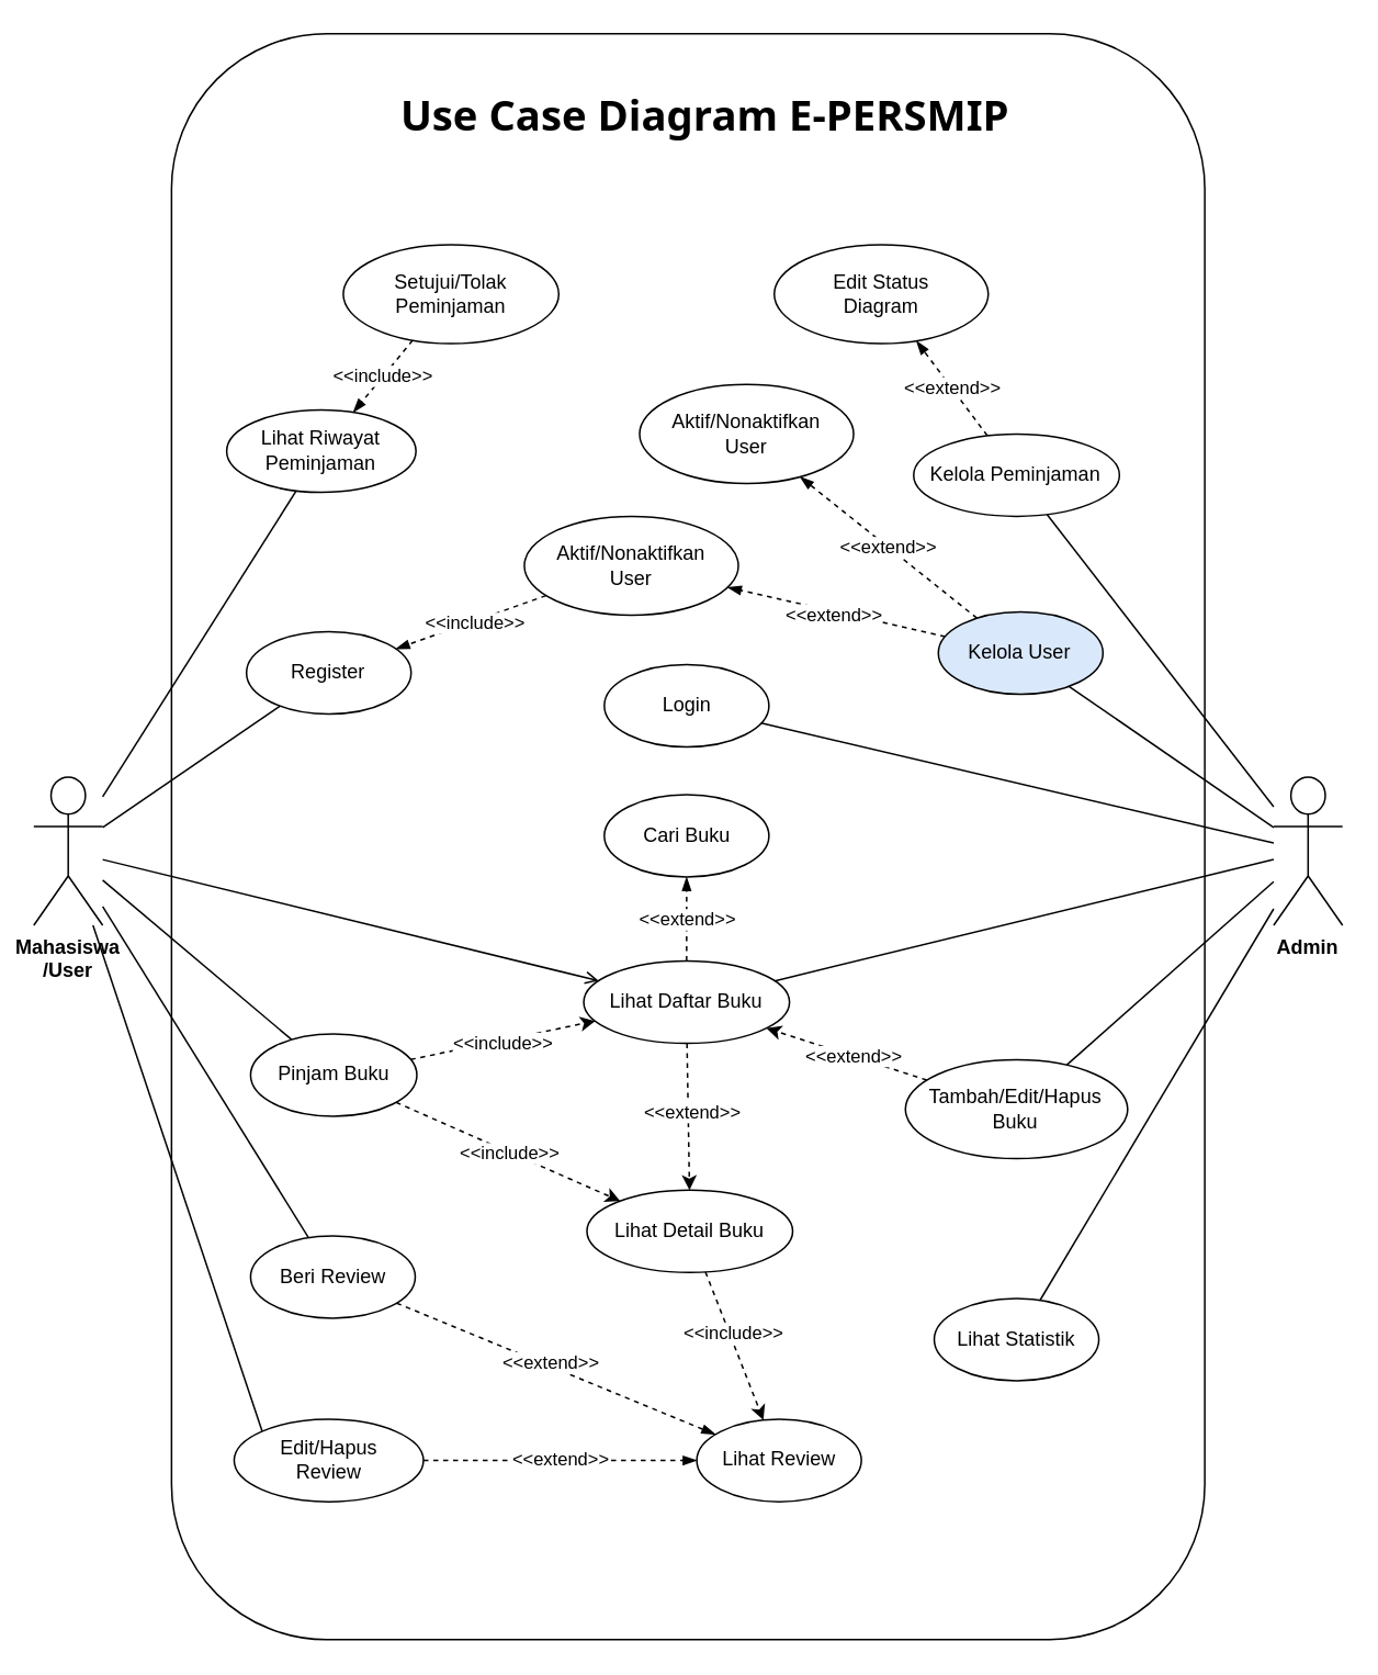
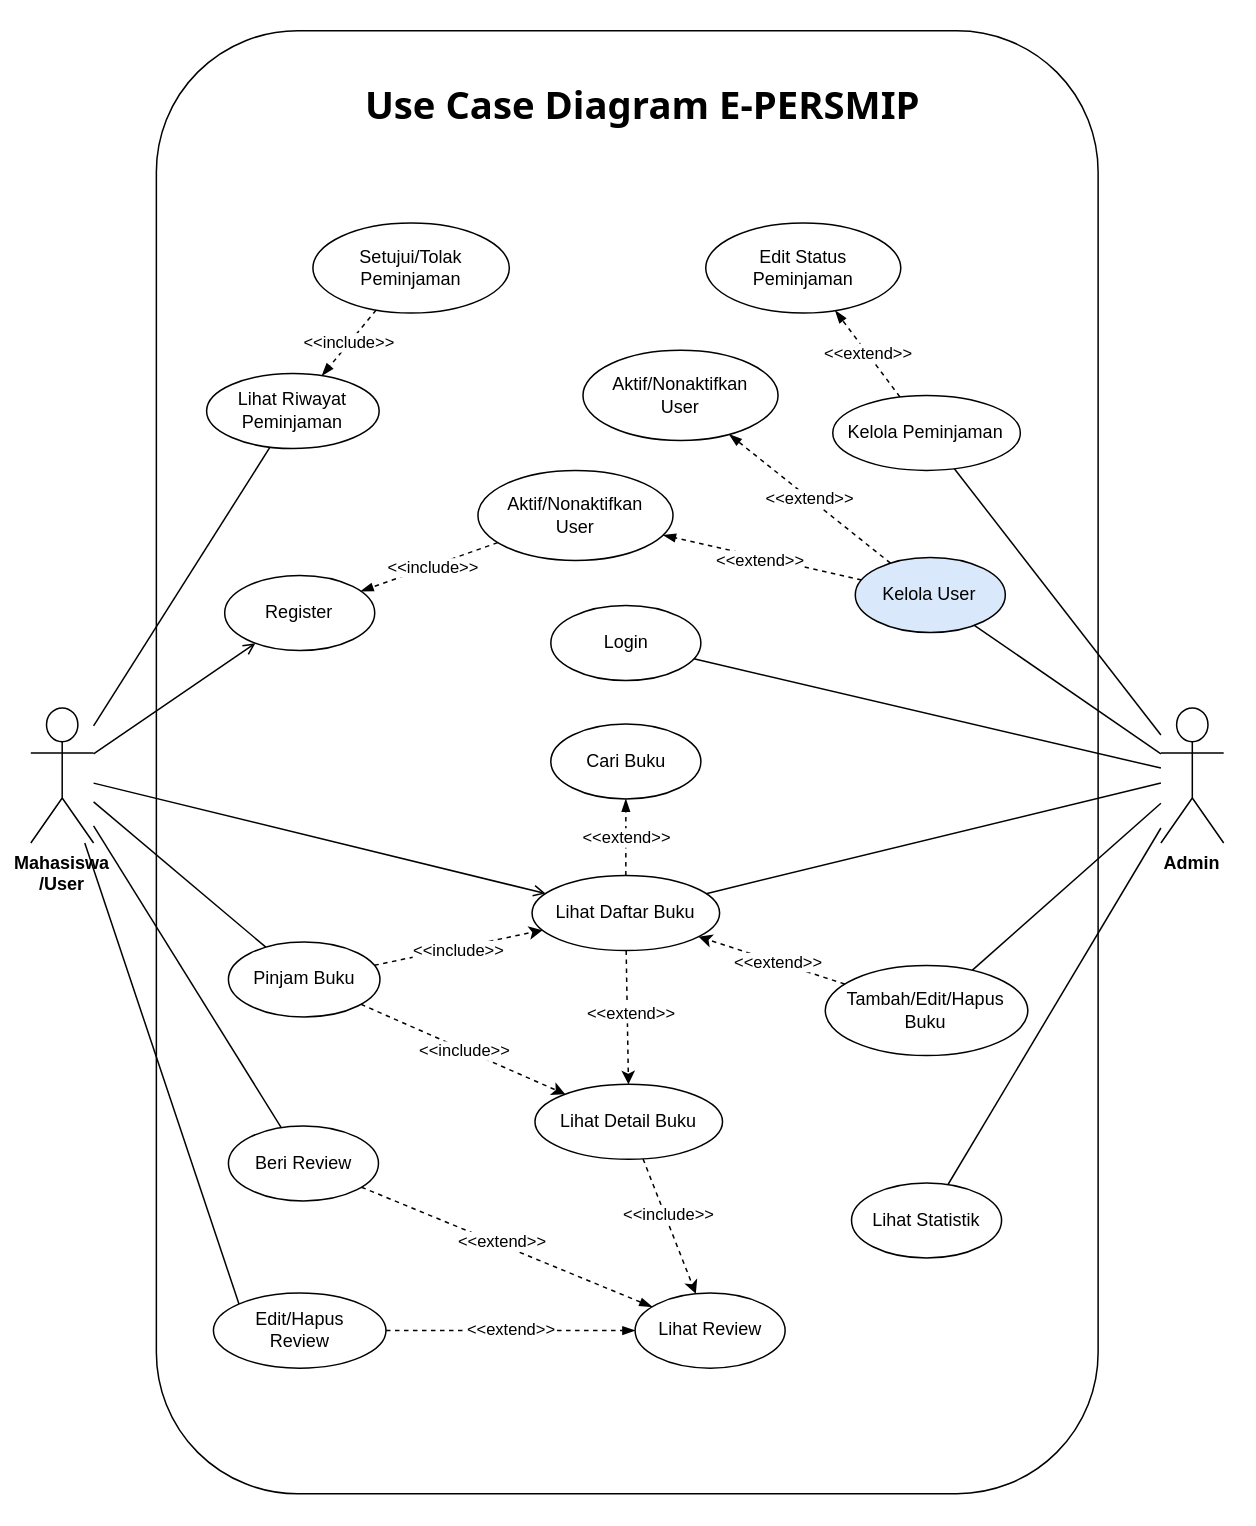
  <mxCell id="0" />
  <mxCell id="1" parent="0" />
  <mxCell id="2" value="" style="rounded=1;whiteSpace=wrap;html=1;fillColor=none;" vertex="1" parent="1"><mxGeometry x="103.684" y="20" width="627.632" height="975" as="geometry" /></mxCell>
  <mxCell id="3" style="rounded=0;orthogonalLoop=1;jettySize=auto;html=1;endArrow=none;startFill=0;" edge="1" parent="1" source="4" target="18"><mxGeometry relative="1" as="geometry" /></mxCell>
  <mxCell id="4" value="Admin" style="shape=umlActor;verticalLabelPosition=bottom;verticalAlign=top;fontStyle=1" vertex="1" parent="1"><mxGeometry x="773.158" y="471.286" width="41.842" height="90" as="geometry" /></mxCell>
  <mxCell id="5" value="Mahasiswa&#10;/User" style="shape=umlActor;verticalLabelPosition=bottom;verticalAlign=top;fontStyle=1;align=center;" vertex="1" parent="1"><mxGeometry x="20" y="471.286" width="41.842" height="90" as="geometry" /></mxCell>
  <mxCell id="6" style="rounded=0;orthogonalLoop=1;jettySize=auto;html=1;dashed=1;endArrow=blockThin;endFill=1;" edge="1" parent="1" source="8" target="56"><mxGeometry relative="1" as="geometry" /></mxCell>
  <mxCell id="7" value="&amp;lt;&amp;lt;extend&amp;gt;&amp;gt;" style="edgeLabel;html=1;align=center;verticalAlign=middle;resizable=0;points=[];" vertex="1" connectable="0" parent="6"><mxGeometry x="0.018" y="2" relative="1" as="geometry"><mxPoint as="offset" /></mxGeometry></mxCell>
  <mxCell id="8" value="Kelola User" style="ellipse;whiteSpace=wrap;html=1;fillColor=#dae8fc;" vertex="1" parent="1"><mxGeometry x="569.467" y="371" width="100" height="50" as="geometry" /></mxCell>
  <mxCell id="9" value="Kelola Peminjaman" style="ellipse;whiteSpace=wrap;html=1;" vertex="1" parent="1"><mxGeometry x="554.466" y="262.999" width="125" height="50" as="geometry" /></mxCell>
  <mxCell id="10" value="Lihat Statistik" style="ellipse;whiteSpace=wrap;html=1;" vertex="1" parent="1"><mxGeometry x="566.967" y="787.867" width="100" height="50" as="geometry" /></mxCell>
  <mxCell id="11" value="Setujui/Tolak Peminjaman" style="ellipse;whiteSpace=wrap;html=1;" vertex="1" parent="1"><mxGeometry x="207.999" y="148.143" width="130.903" height="60" as="geometry" /></mxCell>
- <mxCell id="12" value="Edit Status &lt;br&gt;Diagram" style="ellipse;whiteSpace=wrap;html=1;" vertex="1" parent="1"><mxGeometry x="469.803" y="148.143" width="130" height="60" as="geometry" /></mxCell>
+ <mxCell id="12" value="Edit Status &lt;br&gt;Peminjaman" style="ellipse;whiteSpace=wrap;html=1;" vertex="1" parent="1"><mxGeometry x="469.803" y="148.143" width="130" height="60" as="geometry" /></mxCell>
  <mxCell id="13" value="Aktif/Nonaktifkan &lt;br&gt;User" style="ellipse;whiteSpace=wrap;html=1;" vertex="1" parent="1"><mxGeometry x="388" y="233" width="130" height="60" as="geometry" /></mxCell>
  <mxCell id="14" value="Login" style="ellipse;whiteSpace=wrap;html=1;" vertex="1" parent="1"><mxGeometry x="366.567" y="402.997" width="100" height="50" as="geometry" /></mxCell>
  <mxCell id="15" value="Register" style="ellipse;whiteSpace=wrap;html=1;" vertex="1" parent="1"><mxGeometry x="149.209" y="383" width="100" height="50" as="geometry" /></mxCell>
  <mxCell id="16" style="rounded=0;orthogonalLoop=1;jettySize=auto;html=1;dashed=1;" edge="1" parent="1" source="18" target="48"><mxGeometry relative="1" as="geometry" /></mxCell>
  <mxCell id="17" value="&amp;lt;&amp;lt;extend&amp;gt;&amp;gt;" style="edgeLabel;html=1;align=center;verticalAlign=middle;resizable=0;points=[];" vertex="1" connectable="0" parent="16"><mxGeometry x="-0.069" y="2" relative="1" as="geometry"><mxPoint as="offset" /></mxGeometry></mxCell>
  <mxCell id="18" value="Lihat Daftar Buku" style="ellipse;whiteSpace=wrap;html=1;" vertex="1" parent="1"><mxGeometry x="354.065" y="582.999" width="125" height="50" as="geometry" /></mxCell>
  <mxCell id="19" value="Cari Buku" style="ellipse;whiteSpace=wrap;html=1;" vertex="1" parent="1"><mxGeometry x="366.567" y="482" width="100" height="50" as="geometry" /></mxCell>
  <mxCell id="20" style="rounded=0;orthogonalLoop=1;jettySize=auto;html=1;endArrow=none;startFill=0;" edge="1" parent="1" source="23" target="5"><mxGeometry relative="1" as="geometry" /></mxCell>
  <mxCell id="21" style="rounded=0;orthogonalLoop=1;jettySize=auto;html=1;dashed=1;" edge="1" parent="1" source="23" target="18"><mxGeometry relative="1" as="geometry" /></mxCell>
  <mxCell id="22" value="&amp;lt;&amp;lt;include&amp;gt;&amp;gt;" style="edgeLabel;html=1;align=center;verticalAlign=middle;resizable=0;points=[];" vertex="1" connectable="0" parent="21"><mxGeometry x="0.129" y="1" relative="1" as="geometry"><mxPoint x="-8" y="4" as="offset" /></mxGeometry></mxCell>
  <mxCell id="23" value="Pinjam Buku" style="ellipse;whiteSpace=wrap;html=1;" vertex="1" parent="1"><mxGeometry x="151.703" y="627.284" width="101" height="50" as="geometry" /></mxCell>
  <mxCell id="24" style="rounded=0;orthogonalLoop=1;jettySize=auto;html=1;endArrow=none;startFill=0;" edge="1" parent="1" source="25" target="5"><mxGeometry relative="1" as="geometry" /></mxCell>
  <mxCell id="25" value="Beri Review" style="ellipse;whiteSpace=wrap;html=1;" vertex="1" parent="1"><mxGeometry x="151.708" y="749.857" width="100" height="50" as="geometry" /></mxCell>
  <mxCell id="26" style="rounded=0;orthogonalLoop=1;jettySize=auto;html=1;dashed=1;" edge="1" parent="1" source="48" target="28"><mxGeometry relative="1" as="geometry" /></mxCell>
  <mxCell id="27" value="&amp;lt;&amp;lt;include&amp;gt;&amp;gt;" style="edgeLabel;html=1;align=center;verticalAlign=middle;resizable=0;points=[];" vertex="1" connectable="0" parent="26"><mxGeometry x="0.123" relative="1" as="geometry"><mxPoint x="-3" y="-14" as="offset" /></mxGeometry></mxCell>
  <mxCell id="28" value="Lihat Review" style="ellipse;whiteSpace=wrap;html=1;" vertex="1" parent="1"><mxGeometry x="422.73" y="861.29" width="100" height="50" as="geometry" /></mxCell>
  <mxCell id="29" style="rounded=0;orthogonalLoop=1;jettySize=auto;html=1;endArrow=none;startFill=0;exitX=0;exitY=0;exitDx=0;exitDy=0;" edge="1" parent="1" source="30" target="5"><mxGeometry relative="1" as="geometry" /></mxCell>
  <mxCell id="30" value="Edit/Hapus &lt;br&gt;Review" style="ellipse;whiteSpace=wrap;html=1;" vertex="1" parent="1"><mxGeometry x="141.708" y="861.286" width="115" height="50" as="geometry" /></mxCell>
  <mxCell id="31" style="endArrow=none;html=1;" edge="1" parent="1" source="4" target="14"><mxGeometry relative="1" as="geometry" /></mxCell>
  <mxCell id="32" style="endArrow=none;html=1;" edge="1" parent="1" source="4" target="8"><mxGeometry relative="1" as="geometry" /></mxCell>
  <mxCell id="33" style="endArrow=none;html=1;" edge="1" parent="1" source="4" target="9"><mxGeometry relative="1" as="geometry" /></mxCell>
  <mxCell id="34" style="endArrow=none;html=1;" edge="1" parent="1" source="4" target="53"><mxGeometry relative="1" as="geometry"><mxPoint x="643.311" y="630.628" as="targetPoint" /></mxGeometry></mxCell>
  <mxCell id="35" style="endArrow=none;html=1;" edge="1" parent="1" source="4" target="10"><mxGeometry relative="1" as="geometry" /></mxCell>
- <mxCell id="36" style="endArrow=none;html=1;" edge="1" parent="1" source="5" target="15"><mxGeometry relative="1" as="geometry" /></mxCell>
+ <mxCell id="36" style="endArrow=open;html=1;" edge="1" parent="1" source="5" target="15"><mxGeometry relative="1" as="geometry" /></mxCell>
  <mxCell id="37" style="endArrow=open;html=1;" edge="1" parent="1" source="5" target="18"><mxGeometry relative="1" as="geometry" /></mxCell>
  <mxCell id="38" style="endArrow=none;html=1;" edge="1" parent="1" source="5" target="50"><mxGeometry relative="1" as="geometry"><mxPoint x="193.878" y="269.235" as="targetPoint" /></mxGeometry></mxCell>
  <mxCell id="39" style="endArrow=blockThin;html=1;endFill=1;dashed=1;" edge="1" parent="1" source="25" target="28"><mxGeometry relative="1" as="geometry" /></mxCell>
  <mxCell id="40" value="&amp;lt;&amp;lt;extend&amp;gt;&amp;gt;" style="edgeLabel;html=1;align=center;verticalAlign=middle;resizable=0;points=[];" vertex="1" connectable="0" parent="39"><mxGeometry x="-0.042" y="3" relative="1" as="geometry"><mxPoint as="offset" /></mxGeometry></mxCell>
  <mxCell id="41" value="&amp;lt;&amp;lt;include&amp;gt;&amp;gt;" style="endArrow=blockThin;dashed=1;html=1;" edge="1" parent="1" source="11" target="50"><mxGeometry relative="1" as="geometry" /></mxCell>
  <mxCell id="42" value="&amp;lt;&amp;lt;extend&amp;gt;&amp;gt;" style="endArrow=blockThin;dashed=1;html=1;" edge="1" parent="1" source="9" target="12"><mxGeometry relative="1" as="geometry" /></mxCell>
  <mxCell id="43" value="&amp;lt;&amp;lt;extend&amp;gt;&amp;gt;" style="endArrow=blockThin;dashed=1;html=1;" edge="1" parent="1" source="8" target="13"><mxGeometry relative="1" as="geometry" /></mxCell>
  <mxCell id="44" value="&amp;lt;&amp;lt;extend&amp;gt;&amp;gt;" style="endArrow=blockThin;dashed=1;html=1;" edge="1" parent="1" source="18" target="19"><mxGeometry relative="1" as="geometry"><mxPoint x="377.325" y="555.359" as="sourcePoint" /><mxPoint x="453.066" y="529.786" as="targetPoint" /></mxGeometry></mxCell>
  <mxCell id="45" value="&amp;lt;&amp;lt;extend&amp;gt;&amp;gt;" style="endArrow=blockThin;dashed=1;html=1;" edge="1" parent="1" source="30" target="28"><mxGeometry relative="1" as="geometry" /></mxCell>
  <mxCell id="46" style="rounded=0;orthogonalLoop=1;jettySize=auto;html=1;dashed=1;" edge="1" parent="1" source="23" target="48"><mxGeometry relative="1" as="geometry" /></mxCell>
  <mxCell id="47" value="&amp;lt;&amp;lt;include&amp;gt;&amp;gt;" style="edgeLabel;html=1;align=center;verticalAlign=middle;resizable=0;points=[];" vertex="1" connectable="0" parent="46"><mxGeometry x="0.074" y="2" relative="1" as="geometry"><mxPoint x="-6" as="offset" /></mxGeometry></mxCell>
  <mxCell id="48" value="Lihat Detail Buku" style="ellipse;whiteSpace=wrap;html=1;" vertex="1" parent="1"><mxGeometry x="355.998" y="722.146" width="125" height="50" as="geometry" /></mxCell>
  <mxCell id="49" value="&lt;h2 style=&quot;margin: 16px 0px 8px; font-family: &amp;quot;Segoe WPC&amp;quot;, &amp;quot;Segoe UI&amp;quot;, sans-serif; text-align: start;&quot;&gt;&lt;strong&gt;&lt;font&gt;Use Case Diagram E-PERSMIP&lt;/font&gt;&lt;/strong&gt;&lt;/h2&gt;" style="text;html=1;align=center;verticalAlign=middle;whiteSpace=wrap;rounded=0;fontColor=default;fillColor=none;labelBackgroundColor=none;fontSize=17;textShadow=0;" vertex="1" parent="1"><mxGeometry x="237.056" y="47.857" width="381.809" height="33.429" as="geometry" /></mxCell>
  <mxCell id="50" value="Lihat Riwayat Peminjaman" style="ellipse;whiteSpace=wrap;html=1;" vertex="1" parent="1"><mxGeometry x="137.158" y="248.431" width="115" height="50" as="geometry" /></mxCell>
  <mxCell id="51" style="rounded=0;orthogonalLoop=1;jettySize=auto;html=1;dashed=1;" edge="1" parent="1" source="53" target="18"><mxGeometry relative="1" as="geometry" /></mxCell>
  <mxCell id="52" value="&lt;span style=&quot;&quot;&gt;&amp;lt;&amp;lt;extend&amp;gt;&amp;gt;&lt;/span&gt;" style="edgeLabel;html=1;align=center;verticalAlign=middle;resizable=0;points=[];labelBackgroundColor=default;" vertex="1" connectable="0" parent="51"><mxGeometry x="0.001" y="-3" relative="1" as="geometry"><mxPoint x="3" y="4" as="offset" /></mxGeometry></mxCell>
  <mxCell id="53" value="Tambah/Edit/Hapus&lt;br&gt;Buku" style="ellipse;whiteSpace=wrap;html=1;" vertex="1" parent="1"><mxGeometry x="549.47" y="643.004" width="135" height="60" as="geometry" /></mxCell>
  <mxCell id="54" style="rounded=0;orthogonalLoop=1;jettySize=auto;html=1;dashed=1;endArrow=blockThin;endFill=1;" edge="1" parent="1" source="56" target="15"><mxGeometry relative="1" as="geometry" /></mxCell>
  <mxCell id="55" value="&amp;lt;&amp;lt;include&amp;gt;&amp;gt;" style="edgeLabel;html=1;align=center;verticalAlign=middle;resizable=0;points=[];" vertex="1" connectable="0" parent="54"><mxGeometry x="-0.034" y="1" relative="1" as="geometry"><mxPoint as="offset" /></mxGeometry></mxCell>
  <mxCell id="56" value="Aktif/Nonaktifkan &lt;br&gt;User" style="ellipse;whiteSpace=wrap;html=1;" vertex="1" parent="1"><mxGeometry x="318" y="313" width="130" height="60" as="geometry" /></mxCell>
